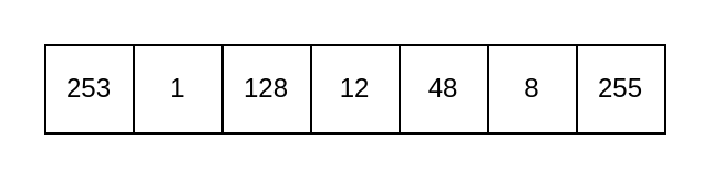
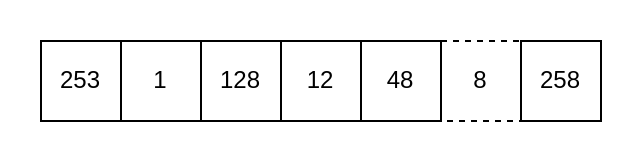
  <mxCell id="0" />
  <mxCell id="1" parent="0" />
  <mxCell id="2" value="253" style="rounded=0;whiteSpace=wrap;html=1;fillColor=none;" parent="1" vertex="1"><mxGeometry x="20" y="20" width="40" height="40" as="geometry" /></mxCell>
- <mxCell id="3" value="8" style="rounded=0;whiteSpace=wrap;html=1;fillColor=none;" parent="1" vertex="1"><mxGeometry x="220" y="20" width="40" height="40" as="geometry" /></mxCell>
+ <mxCell id="3" value="8" style="rounded=0;whiteSpace=wrap;html=1;fillColor=none;dashed=1;" parent="1" vertex="1"><mxGeometry x="220" y="20" width="40" height="40" as="geometry" /></mxCell>
  <mxCell id="4" value="48" style="rounded=0;whiteSpace=wrap;html=1;fillColor=none;" parent="1" vertex="1"><mxGeometry x="180" y="20" width="40" height="40" as="geometry" /></mxCell>
  <mxCell id="5" value="12" style="rounded=0;whiteSpace=wrap;html=1;fillColor=none;" parent="1" vertex="1"><mxGeometry x="140" y="20" width="40" height="40" as="geometry" /></mxCell>
  <mxCell id="6" value="128" style="rounded=0;whiteSpace=wrap;html=1;fillColor=none;" parent="1" vertex="1"><mxGeometry x="100" y="20" width="40" height="40" as="geometry" /></mxCell>
  <mxCell id="7" value="1" style="rounded=0;whiteSpace=wrap;html=1;fillColor=none;" parent="1" vertex="1"><mxGeometry x="60" y="20" width="40" height="40" as="geometry" /></mxCell>
- <mxCell id="8" value="255" style="rounded=0;whiteSpace=wrap;html=1;fillColor=none;" parent="1" vertex="1"><mxGeometry x="260" y="20" width="40" height="40" as="geometry" /></mxCell>
+ <mxCell id="8" value="258" style="rounded=0;whiteSpace=wrap;html=1;fillColor=none;" parent="1" vertex="1"><mxGeometry x="260" y="20" width="40" height="40" as="geometry" /></mxCell>
